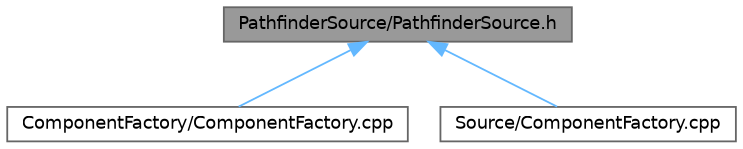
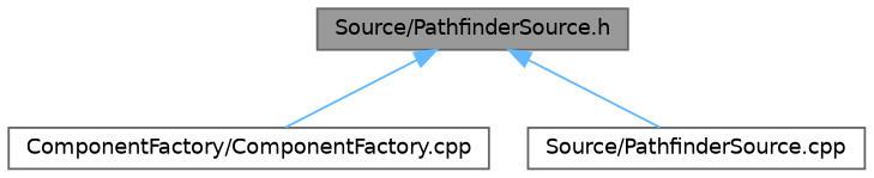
  digraph {
    node [color=grey40 fillcolor=white fontname=Helvetica fontsize=10 shape=box style=filled]
    edge [color=steelblue1 dir=back fontname=Helvetica fontsize=10 labelfontname=Helvetica labelfontsize=10 style=solid]
-   n1 [color=gray40 fillcolor=grey60 fontcolor=black height=0.2 label="PathfinderSource/PathfinderSource.h" width=0.4]
+   n1 [color=gray40 fillcolor=grey60 fontcolor=black height=0.2 label="Source/PathfinderSource.h" width=0.4]
    n2 [height=0.2 label="ComponentFactory/ComponentFactory.cpp" width=0.4]
-   n3 [height=0.2 label="Source/ComponentFactory.cpp" width=0.4]
+   n3 [height=0.2 label="Source/PathfinderSource.cpp" width=0.4]
    n1 -> n2
    n1 -> n3
  }
